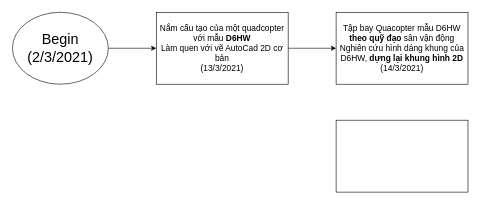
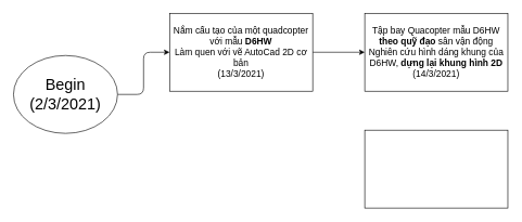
  <mxCell id="0" />
  <mxCell id="1" parent="0" />
  <mxCell id="2" style="edgeStyle=orthogonalEdgeStyle;curved=0;rounded=1;sketch=0;orthogonalLoop=1;jettySize=auto;html=1;exitX=1;exitY=0.5;exitDx=0;exitDy=0;entryX=0;entryY=0.5;entryDx=0;entryDy=0;" edge="1" parent="1" source="3" target="5"><mxGeometry relative="1" as="geometry" /></mxCell>
- <mxCell id="3" value="&lt;font style=&quot;font-size: 24px&quot;&gt;Begin (2/3/2021)&lt;/font&gt;" style="ellipse;whiteSpace=wrap;html=1;" parent="1" vertex="1"><mxGeometry width="160" height="120" as="geometry" x="20" y="20" /></mxCell>
+ <mxCell id="3" value="&lt;font style=&quot;font-size: 24px&quot;&gt;Begin (2/3/2021)&lt;/font&gt;" style="ellipse;whiteSpace=wrap;html=1;" parent="1" vertex="1"><mxGeometry x="20" y="85" width="160" height="120" as="geometry" /></mxCell>
  <mxCell id="4" style="edgeStyle=orthogonalEdgeStyle;curved=0;rounded=1;sketch=0;orthogonalLoop=1;jettySize=auto;html=1;exitX=1;exitY=0.5;exitDx=0;exitDy=0;entryX=0;entryY=0.5;entryDx=0;entryDy=0;" edge="1" parent="1" source="5" target="6"><mxGeometry relative="1" as="geometry" /></mxCell>
  <mxCell id="5" value="&lt;font style=&quot;font-size: 14px&quot;&gt;Nắm cấu tạo của một quadcopter với mẫu &lt;b&gt;D6HW&lt;/b&gt;&lt;br&gt;Làm quen với vẽ AutoCad 2D cơ bản&lt;br&gt;(13/3/2021)&lt;br&gt;&lt;/font&gt;" style="rounded=0;whiteSpace=wrap;html=1;" parent="1" vertex="1"><mxGeometry x="260" width="220" height="120" as="geometry" y="20" /></mxCell>
  <mxCell id="6" value="&lt;font style=&quot;font-size: 14px&quot;&gt;Tập bay Quacopter mẫu D6HW &lt;b&gt;theo quỹ đạo&lt;/b&gt; sân vận động&lt;br&gt;Nghiên cứu hình dáng khung của D6HW, &lt;b&gt;dựng lại khung hình 2D&lt;/b&gt;&lt;br&gt;(14/3/2021)&lt;/font&gt;" style="rounded=0;whiteSpace=wrap;html=1;sketch=0;" vertex="1" parent="1"><mxGeometry x="560" width="220" height="120" as="geometry" y="20" /></mxCell>
  <mxCell id="7" value="" style="rounded=0;whiteSpace=wrap;html=1;sketch=0;" vertex="1" parent="1"><mxGeometry x="560" y="200" width="220" height="120" as="geometry" /></mxCell>
